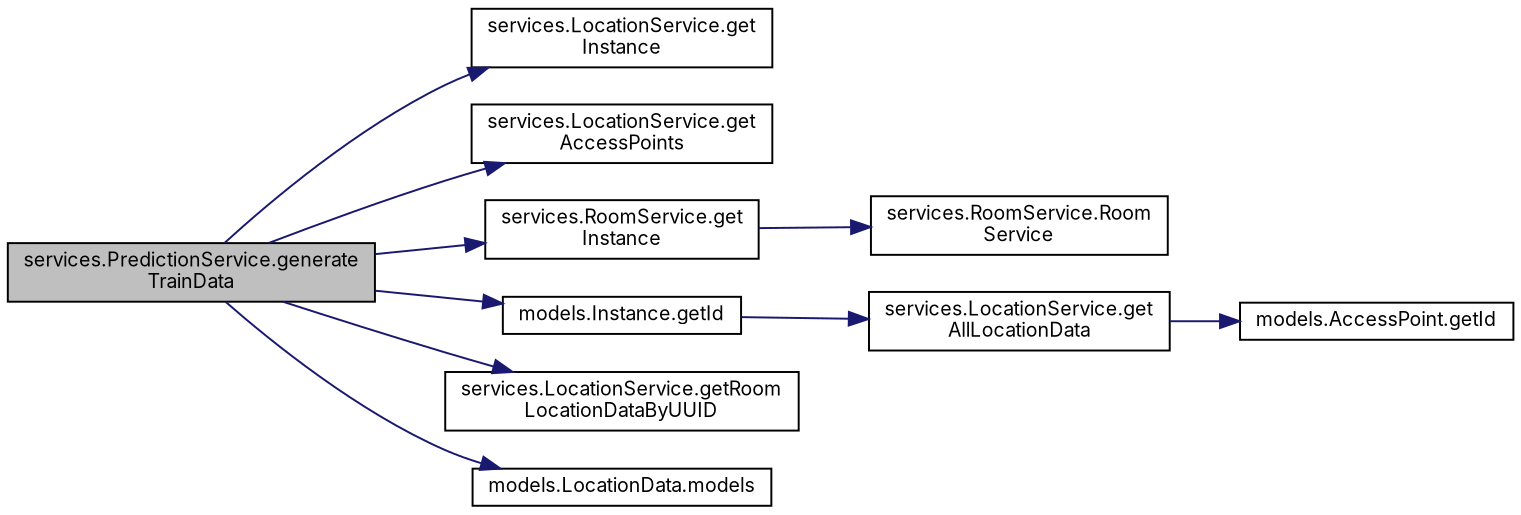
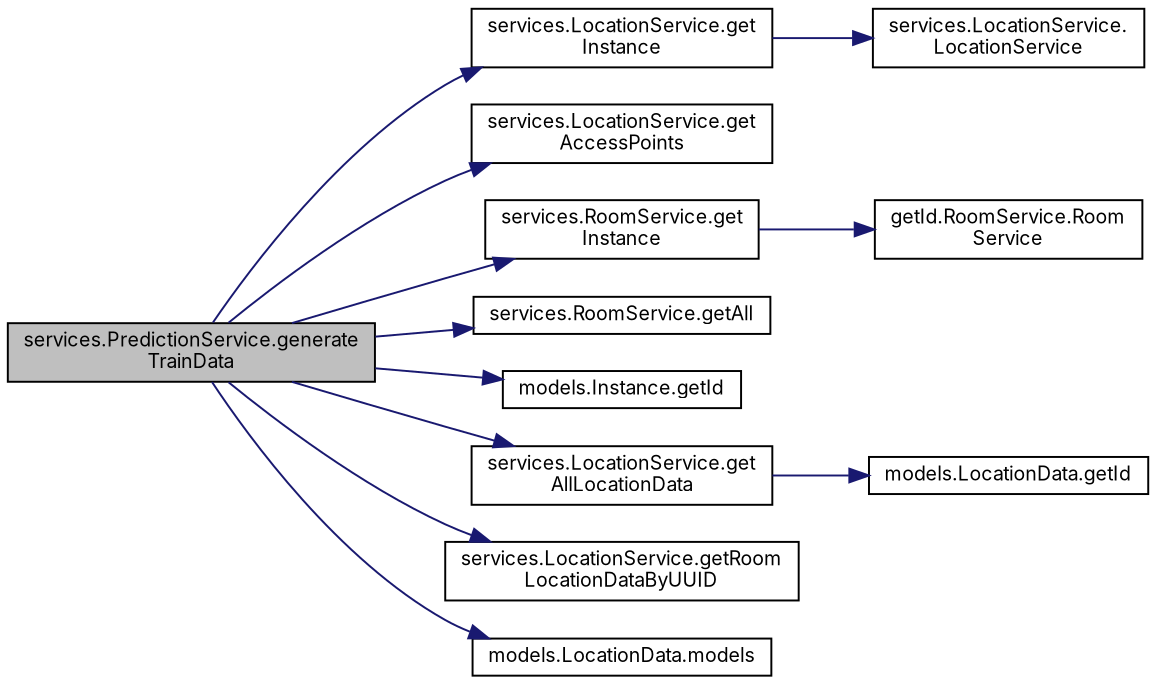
  digraph {
    fontname=Inter
    rankdir=LR
    node [color=black fillcolor=white fontname=Inter fontsize=10 shape=record style=filled]
    edge [color=midnightblue fontname=Inter fontsize=10 labelfontname=Helvetica labelfontsize=10 style=solid]
    n1 [fillcolor=grey75 fontcolor=black height=0.2 label="services.PredictionService.generate\lTrainData" width=0.4]
    n2 [height=0.2 label="services.LocationService.get\lInstance" width=0.4]
    n3 [height=0.2 label="services.LocationService.get\lAccessPoints" width=0.4]
    n4 [height=0.2 label="services.RoomService.get\lInstance" width=0.4]
+   n5 [height=0.2 label="services.RoomService.getAll" width=0.4]
    n6 [height=0.2 label="models.Instance.getId" width=0.4]
    n7 [height=0.2 label="services.LocationService.get\lAllLocationData" width=0.4]
    n8 [height=0.2 label="services.LocationService.getRoom\lLocationDataByUUID" width=0.4]
    n9 [height=0.2 label="models.LocationData.models" width=0.4]
-   n11 [height=0.2 label="services.RoomService.Room\lService" width=0.4]
-   n12 [height=0.2 label="models.AccessPoint.getId" width=0.4]
+   n10 [height=0.2 label="services.LocationService.\lLocationService" width=0.4]
+   n11 [height=0.2 label="getId.RoomService.Room\lService" width=0.4]
+   n12 [height=0.2 label="models.LocationData.getId" width=0.4]
    n1 -> n2
    n1 -> n3
    n1 -> n4
+   n1 -> n5
    n1 -> n6
-   n6 -> n7
+   n1 -> n7
    n1 -> n8
    n1 -> n9
+   n2 -> n10
    n4 -> n11
    n7 -> n12
  }
